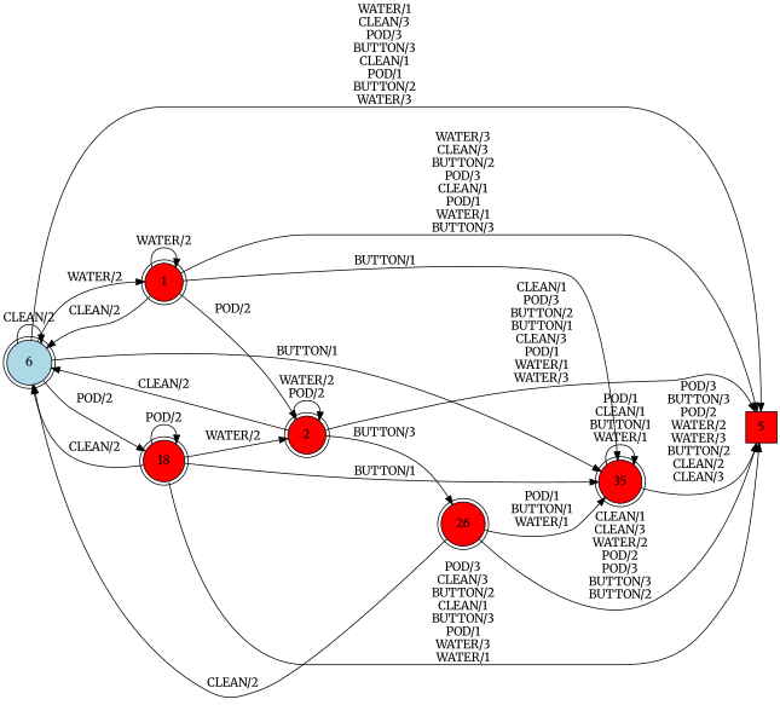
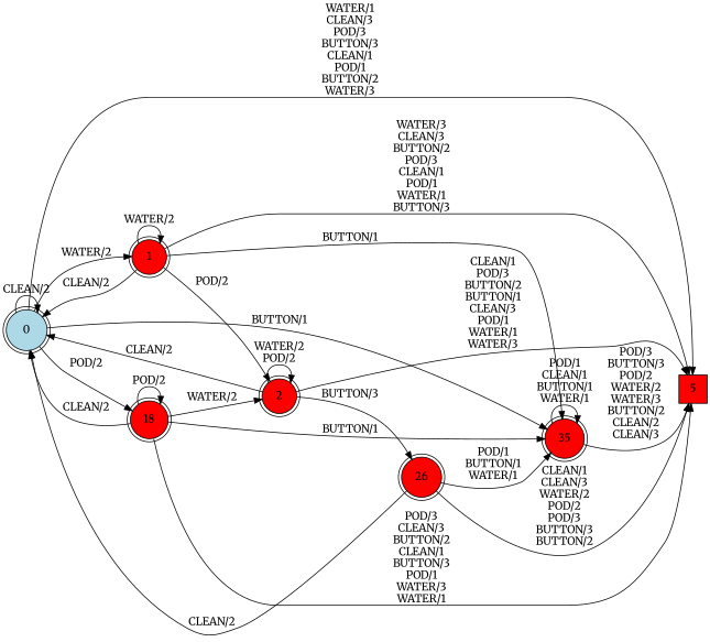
  digraph {
    rankdir=LR
    fontname=Merriweather
    node [fillcolor=red shape=doublecircle style=filled fontname=Merriweather]
    edge [fontname=Merriweather]
-   0 [fillcolor=lightblue isInitial=True label=6]
+   0 [fillcolor=lightblue isInitial=True]
    1
    5 [shape=square]
    18
    35
    2
    26
    0 -> 0 [label="CLEAN/2"]
    0 -> 1 [label="WATER/2"]
    0 -> 5 [label="WATER/1\nCLEAN/3\nPOD/3\nBUTTON/3\nCLEAN/1\nPOD/1\nBUTTON/2\nWATER/3"]
    0 -> 18 [label="POD/2"]
    0 -> 35 [label="BUTTON/1"]
    1 -> 0 [label="CLEAN/2"]
    1 -> 1 [label="WATER/2"]
    1 -> 5 [label="WATER/3\nCLEAN/3\nBUTTON/2\nPOD/3\nCLEAN/1\nPOD/1\nWATER/1\nBUTTON/3"]
    1 -> 35 [label="BUTTON/1"]
    1 -> 2 [label="POD/2"]
    18 -> 0 [label="CLEAN/2"]
    18 -> 5 [label="POD/3\nCLEAN/3\nBUTTON/2\nCLEAN/1\nBUTTON/3\nPOD/1\nWATER/3\nWATER/1"]
    18 -> 18 [label="POD/2"]
    18 -> 35 [label="BUTTON/1"]
    18 -> 2 [label="WATER/2"]
    35 -> 5 [label="POD/3\nBUTTON/3\nPOD/2\nWATER/2\nWATER/3\nBUTTON/2\nCLEAN/2\nCLEAN/3"]
    35 -> 35 [label="POD/1\nCLEAN/1\nBUTTON/1\nWATER/1"]
    2 -> 0 [label="CLEAN/2"]
    2 -> 5 [label="CLEAN/1\nPOD/3\nBUTTON/2\nBUTTON/1\nCLEAN/3\nPOD/1\nWATER/1\nWATER/3"]
    2 -> 2 [label="WATER/2\nPOD/2"]
    2 -> 26 [label="BUTTON/3"]
    26 -> 0 [label="CLEAN/2"]
    26 -> 5 [label="CLEAN/1\nCLEAN/3\nWATER/2\nPOD/2\nPOD/3\nBUTTON/3\nBUTTON/2"]
    26 -> 35 [label="POD/1\nBUTTON/1\nWATER/1"]
  }
